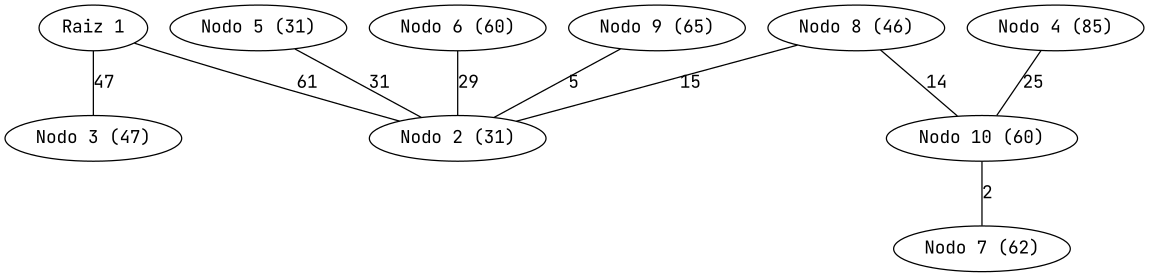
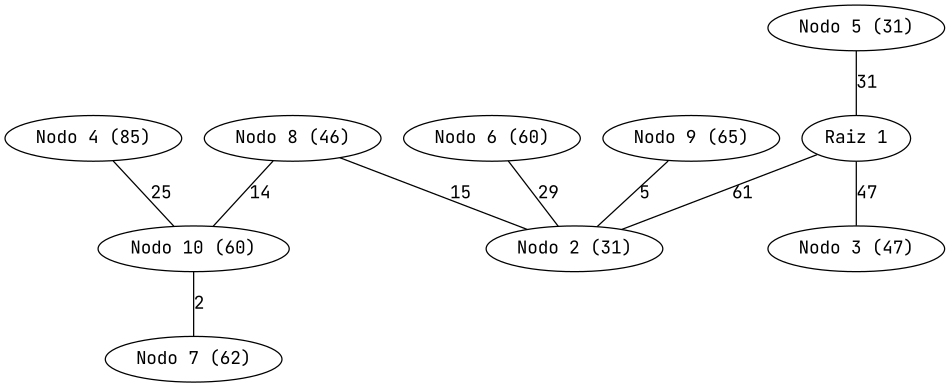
  graph {
    fontname="JetBrains Mono"
    node [fontname="JetBrains Mono"]
    edge [fontname="JetBrains Mono"]
    n1 [label="Raiz 1"]
    n2 [label="Nodo 2 (31)"]
    n3 [label="Nodo 3 (47)"]
    n4 [label="Nodo 5 (31)"]
    n5 [label="Nodo 8 (46)"]
    n6 [label="Nodo 10 (60)"]
    n7 [label="Nodo 7 (62)"]
    n8 [label="Nodo 6 (60)"]
    n9 [label="Nodo 9 (65)"]
    n10 [label="Nodo 4 (85)"]
    n1 -- n2 [label=61]
    n1 -- n3 [label=47]
-   n4 -- n2 [label=31]
+   n4 -- n1 [label=31]
    n5 -- n2 [label=15]
    n5 -- n6 [label=14]
    n6 -- n7 [label=2]
    n8 -- n2 [label=29]
    n9 -- n2 [label=5]
    n10 -- n6 [label=25]
  }
